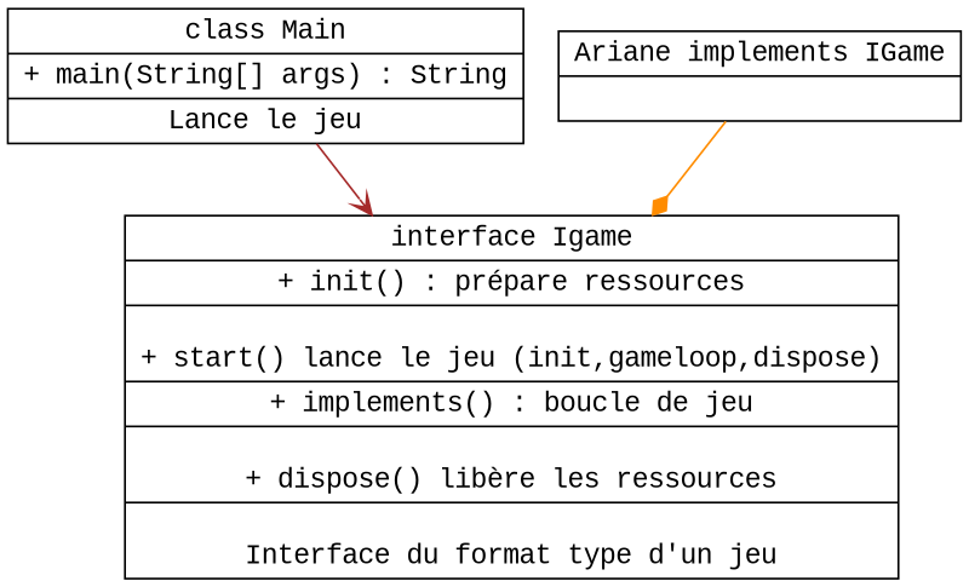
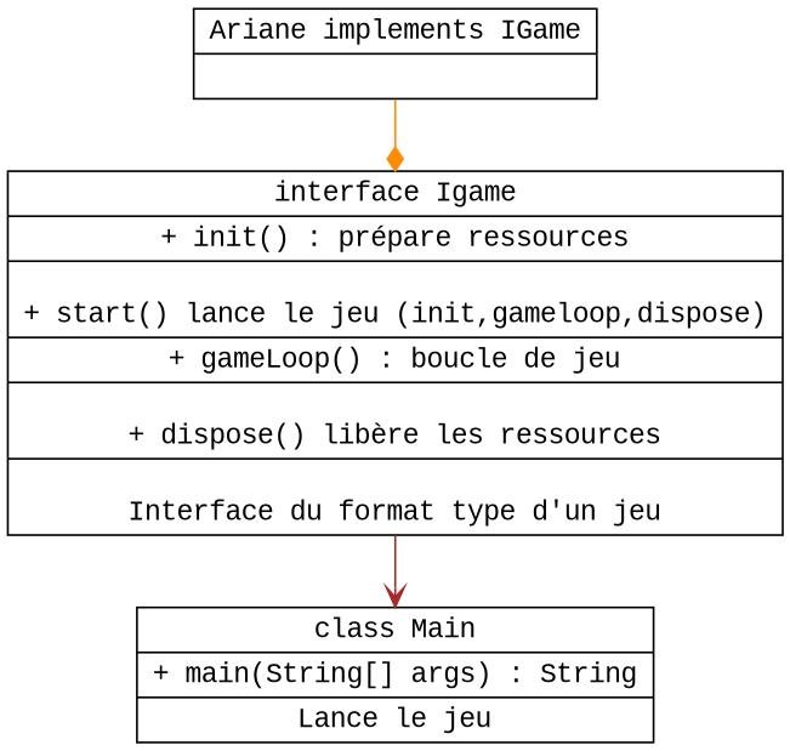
  digraph {
    fontname="Liberation Mono"
    node [fontname="Liberation Mono" shape=record]
    edge [fontname="Liberation Mono"]
    n1 [label="{class Main|+ main(String[] args) : String|Lance le jeu}"]
-   n2 [label="{interface Igame|+ init() : prépare ressources|\n		+ start() lance le jeu (init,gameloop,dispose)|+ implements() : boucle de jeu|\n		+ dispose() libère les ressources|\n		Interface du format type d'un jeu}"]
+   n2 [label="{interface Igame|+ init() : prépare ressources|\n		+ start() lance le jeu (init,gameloop,dispose)|+ gameLoop() : boucle de jeu|\n		+ dispose() libère les ressources|\n		Interface du format type d'un jeu}"]
    n3 [label="{Ariane implements IGame|}"]
-   n1 -> n2 [arrowhead=vee color=brown]
+   n2 -> n1 [arrowhead=vee color=brown]
    n3 -> n2 [arrowhead=diamond color=darkorange]
  }
